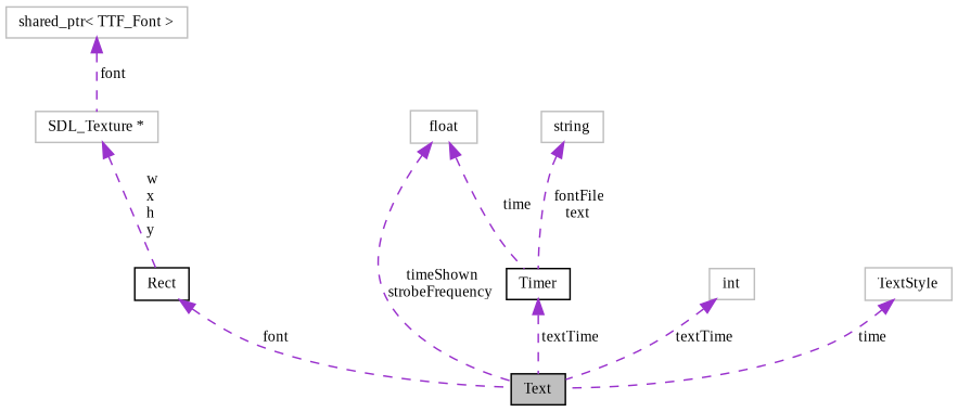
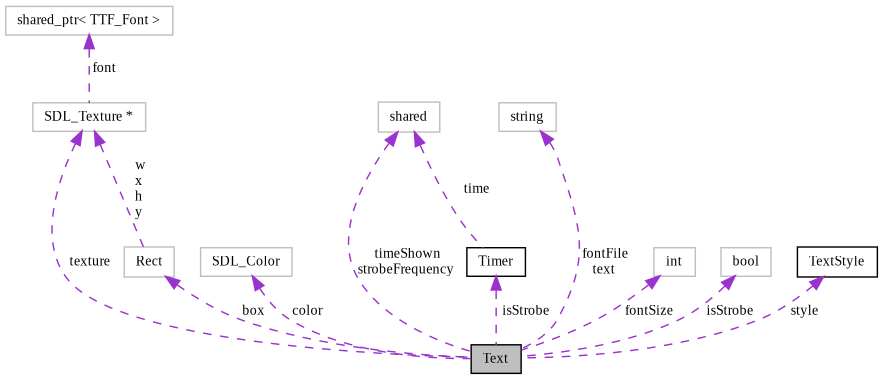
  digraph {
    fontname="Liberation Serif"
    node [color=grey75 fillcolor=white fontname="Liberation Serif" fontsize=10 shape=record style=filled]
    edge [color=darkorchid3 dir=back fontname="Liberation Serif" fontsize=10 labelfontname=Helvetica labelfontsize=10 style=dashed]
    n1 [color=black fillcolor=grey75 fontcolor=black height=0.2 label=Text width=0.4]
    n2 [height=0.2 label="shared_ptr\< TTF_Font \>" width=0.4]
    n3 [height=0.2 label="SDL_Texture *" width=0.4]
-   n5 [color=black height=0.2 label=Rect width=0.4]
-   n6 [height=0.2 label=float width=0.4]
+   n4 [height=0.2 label=SDL_Color width=0.4]
+   n5 [height=0.2 label=Rect width=0.4]
+   n6 [height=0.2 label=shared width=0.4]
    n7 [color=black height=0.2 label=Timer width=0.4]
    n8 [height=0.2 label=int width=0.4]
+   n9 [height=0.2 label=bool width=0.4]
    n10 [height=0.2 label=string width=0.4]
-   n11 [height=0.2 label=TextStyle width=0.4]
+   n11 [color=black height=0.2 label=TextStyle width=0.4]
    n2 -> n3 [label=" font"]
+   n3 -> n1 [label=" texture"]
    n3 -> n5 [label=" w\nx\nh\ny"]
-   n5 -> n1 [label=" font"]
+   n4 -> n1 [label=" color"]
+   n5 -> n1 [label=" box"]
    n6 -> n1 [label=" timeShown\nstrobeFrequency"]
    n6 -> n7 [label=" time"]
-   n7 -> n1 [label=" textTime"]
-   n8 -> n1 [label=" textTime"]
-   n10 -> n7 [label=" fontFile\ntext"]
-   n11 -> n1 [label=" time"]
+   n7 -> n1 [label=" isStrobe"]
+   n8 -> n1 [label=" fontSize"]
+   n9 -> n1 [label=" isStrobe"]
+   n10 -> n1 [label=" fontFile\ntext"]
+   n11 -> n1 [label=" style"]
  }
